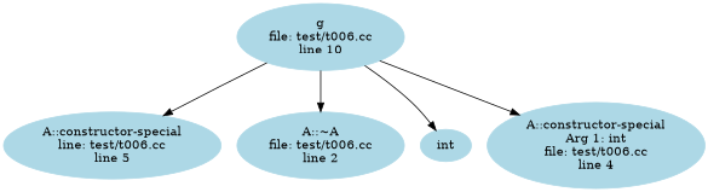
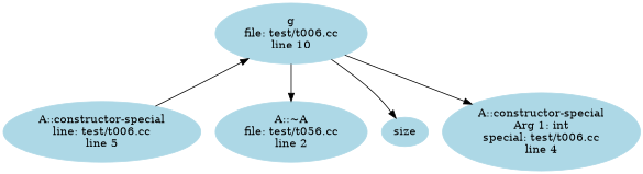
  digraph {
    node [color=lightblue style=filled]
    edge [arrowtail=odot]
-   n1 [label="A::~A\nfile: test/t006.cc\nline 2"]
-   n2 [label=int]
+   n1 [label="A::~A\nfile: test/t056.cc\nline 2"]
+   n2 [label=size]
    n3 [label="A::constructor-special\nline: test/t006.cc\nline 5"]
-   n4 [label="A::constructor-special\nArg 1: int\nfile: test/t006.cc\nline 4"]
+   n4 [label="A::constructor-special\nArg 1: int\nspecial: test/t006.cc\nline 4"]
    n5 [label="g\nfile: test/t006.cc\nline 10"]
    n5 -> n1
    n5 -> n2
-   n5 -> n3
+   n3 -> n5
    n5 -> n4
  }
